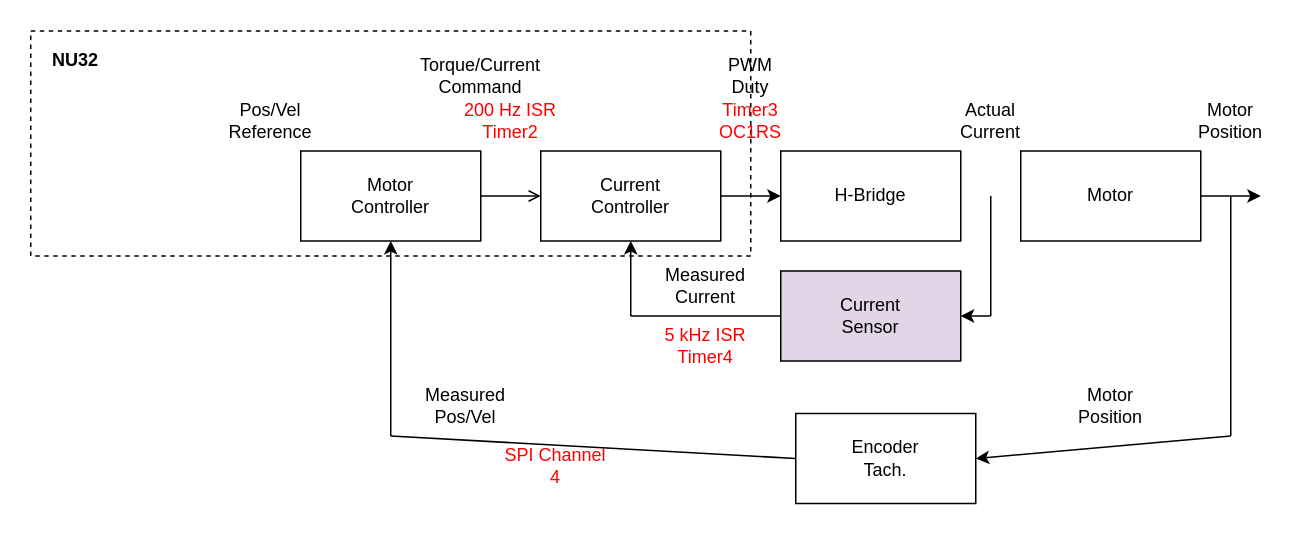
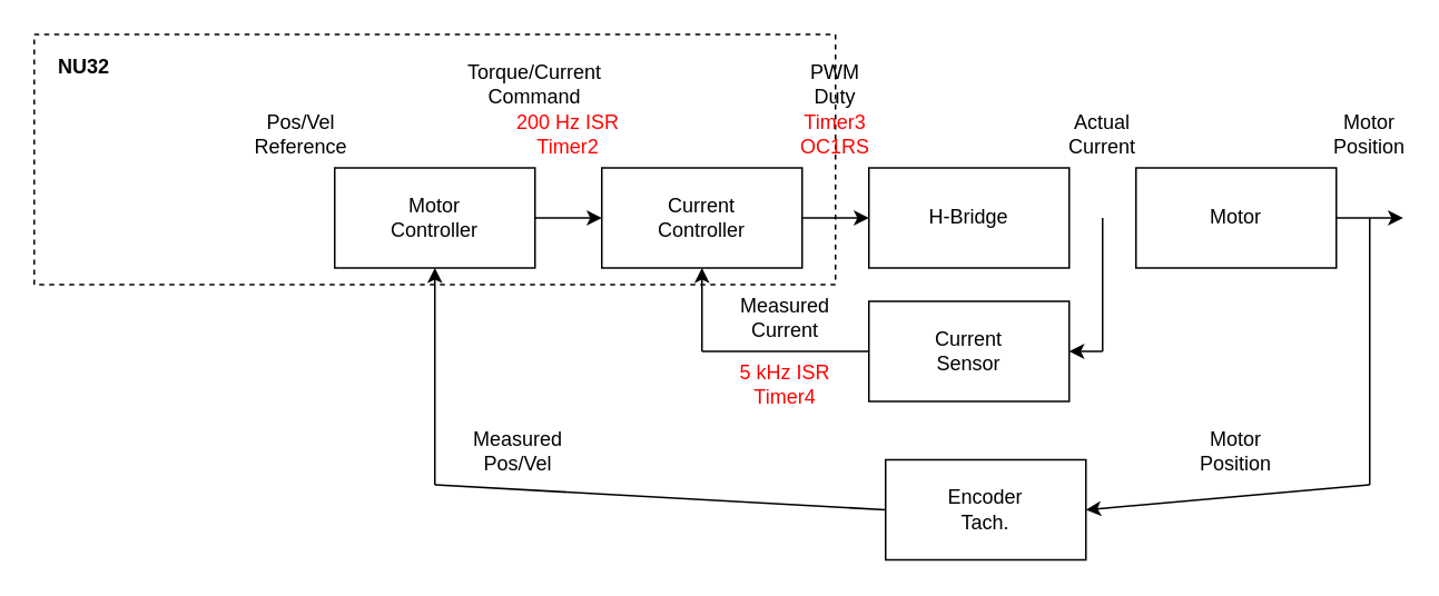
  <mxCell id="0" />
  <mxCell id="1" parent="0" />
  <mxCell id="2" value="" style="rounded=0;whiteSpace=wrap;html=1;dashed=1;" vertex="1" parent="1"><mxGeometry x="20" y="20" width="480" height="150" as="geometry" /></mxCell>
- <mxCell id="3" style="edgeStyle=orthogonalEdgeStyle;rounded=0;orthogonalLoop=1;jettySize=auto;html=1;entryX=0;entryY=0.5;entryDx=0;entryDy=0;endArrow=open;" edge="1" parent="1" source="4" target="6"><mxGeometry relative="1" as="geometry" /></mxCell>
+ <mxCell id="3" style="edgeStyle=orthogonalEdgeStyle;rounded=0;orthogonalLoop=1;jettySize=auto;html=1;entryX=0;entryY=0.5;entryDx=0;entryDy=0;" edge="1" parent="1" source="4" target="6"><mxGeometry relative="1" as="geometry" /></mxCell>
  <mxCell id="4" value="&lt;div&gt;Motor&lt;/div&gt;&lt;div&gt;Controller&lt;/div&gt;" style="rounded=0;whiteSpace=wrap;html=1;" vertex="1" parent="1"><mxGeometry x="200" y="100" width="120" height="60" as="geometry" /></mxCell>
  <mxCell id="5" style="edgeStyle=orthogonalEdgeStyle;rounded=0;orthogonalLoop=1;jettySize=auto;html=1;exitX=1;exitY=0.5;exitDx=0;exitDy=0;entryX=0;entryY=0.5;entryDx=0;entryDy=0;" edge="1" parent="1" source="6" target="7"><mxGeometry relative="1" as="geometry" /></mxCell>
  <mxCell id="6" value="&lt;div&gt;Current&lt;/div&gt;&lt;div&gt;Controller&lt;br&gt;&lt;/div&gt;" style="rounded=0;whiteSpace=wrap;html=1;" vertex="1" parent="1"><mxGeometry x="360" y="100" width="120" height="60" as="geometry" /></mxCell>
  <mxCell id="7" value="H-Bridge" style="rounded=0;whiteSpace=wrap;html=1;" vertex="1" parent="1"><mxGeometry x="520" y="100" width="120" height="60" as="geometry" /></mxCell>
  <mxCell id="8" style="edgeStyle=orthogonalEdgeStyle;rounded=0;orthogonalLoop=1;jettySize=auto;html=1;exitX=1;exitY=0.5;exitDx=0;exitDy=0;" edge="1" parent="1" source="9"><mxGeometry relative="1" as="geometry"><mxPoint x="840" y="130" as="targetPoint" /></mxGeometry></mxCell>
  <mxCell id="9" value="Motor" style="rounded=0;whiteSpace=wrap;html=1;" vertex="1" parent="1"><mxGeometry x="680" y="100" width="120" height="60" as="geometry" /></mxCell>
- <mxCell id="10" value="&lt;div&gt;Current&lt;/div&gt;&lt;div&gt;Sensor&lt;br&gt;&lt;/div&gt;" style="rounded=0;whiteSpace=wrap;html=1;fillColor=#e1d5e7;" vertex="1" parent="1"><mxGeometry x="520" y="180" width="120" height="60" as="geometry" /></mxCell>
+ <mxCell id="10" value="&lt;div&gt;Current&lt;/div&gt;&lt;div&gt;Sensor&lt;br&gt;&lt;/div&gt;" style="rounded=0;whiteSpace=wrap;html=1;" vertex="1" parent="1"><mxGeometry x="520" y="180" width="120" height="60" as="geometry" /></mxCell>
  <mxCell id="11" value="" style="endArrow=classic;html=1;entryX=1;entryY=0.5;entryDx=0;entryDy=0;" edge="1" parent="1" target="10"><mxGeometry width="50" height="50" relative="1" as="geometry"><mxPoint x="660" y="210" as="sourcePoint" /><mxPoint x="450" y="330" as="targetPoint" /></mxGeometry></mxCell>
  <mxCell id="12" value="" style="endArrow=none;html=1;" edge="1" parent="1"><mxGeometry width="50" height="50" relative="1" as="geometry"><mxPoint x="660" y="210" as="sourcePoint" /><mxPoint x="660" y="130" as="targetPoint" /></mxGeometry></mxCell>
  <mxCell id="13" value="" style="endArrow=classic;html=1;entryX=0.5;entryY=1;entryDx=0;entryDy=0;" edge="1" parent="1" target="6"><mxGeometry width="50" height="50" relative="1" as="geometry"><mxPoint x="420" y="210" as="sourcePoint" /><mxPoint x="450" y="330" as="targetPoint" /></mxGeometry></mxCell>
  <mxCell id="14" value="" style="endArrow=none;html=1;entryX=0;entryY=0.5;entryDx=0;entryDy=0;" edge="1" parent="1" target="10"><mxGeometry width="50" height="50" relative="1" as="geometry"><mxPoint x="420" y="210" as="sourcePoint" /><mxPoint x="450" y="330" as="targetPoint" /></mxGeometry></mxCell>
  <mxCell id="15" value="&lt;div&gt;Encoder&lt;/div&gt;&lt;div&gt;Tach.&lt;br&gt;&lt;/div&gt;" style="rounded=0;whiteSpace=wrap;html=1;" vertex="1" parent="1"><mxGeometry x="530" y="275" width="120" height="60" as="geometry" /></mxCell>
  <mxCell id="16" value="" style="endArrow=none;html=1;" edge="1" parent="1"><mxGeometry width="50" height="50" relative="1" as="geometry"><mxPoint x="820" y="290" as="sourcePoint" /><mxPoint x="820" y="130" as="targetPoint" /></mxGeometry></mxCell>
  <mxCell id="17" value="" style="endArrow=classic;html=1;entryX=1;entryY=0.5;entryDx=0;entryDy=0;" edge="1" parent="1" target="15"><mxGeometry width="50" height="50" relative="1" as="geometry"><mxPoint x="820" y="290" as="sourcePoint" /><mxPoint x="450" y="330" as="targetPoint" /></mxGeometry></mxCell>
  <mxCell id="18" value="" style="endArrow=classic;html=1;entryX=0.5;entryY=1;entryDx=0;entryDy=0;" edge="1" parent="1" target="4"><mxGeometry width="50" height="50" relative="1" as="geometry"><mxPoint x="260" y="290" as="sourcePoint" /><mxPoint x="450" y="330" as="targetPoint" /></mxGeometry></mxCell>
  <mxCell id="19" value="" style="endArrow=none;html=1;entryX=0;entryY=0.5;entryDx=0;entryDy=0;" edge="1" parent="1" target="15"><mxGeometry width="50" height="50" relative="1" as="geometry"><mxPoint x="260" y="290" as="sourcePoint" /><mxPoint x="450" y="330" as="targetPoint" /></mxGeometry></mxCell>
  <mxCell id="20" value="&lt;div align=&quot;center&quot;&gt;Pos/Vel&lt;/div&gt;&lt;div align=&quot;center&quot;&gt;Reference&lt;br&gt;&lt;/div&gt;" style="text;html=1;strokeColor=none;fillColor=none;align=center;verticalAlign=middle;whiteSpace=wrap;rounded=0;" vertex="1" parent="1"><mxGeometry x="160" y="70" width="40" height="20" as="geometry" /></mxCell>
  <mxCell id="21" value="&lt;div&gt;Torque/Current&lt;/div&gt;&lt;div&gt;Command&lt;/div&gt;" style="text;html=1;strokeColor=none;fillColor=none;align=center;verticalAlign=middle;whiteSpace=wrap;rounded=0;" vertex="1" parent="1"><mxGeometry x="300" y="40" width="40" height="20" as="geometry" /></mxCell>
  <mxCell id="22" value="PWM Duty" style="text;html=1;strokeColor=none;fillColor=none;align=center;verticalAlign=middle;whiteSpace=wrap;rounded=0;" vertex="1" parent="1"><mxGeometry x="480" y="40" width="40" height="20" as="geometry" /></mxCell>
  <mxCell id="23" value="Actual Current" style="text;html=1;strokeColor=none;fillColor=none;align=center;verticalAlign=middle;whiteSpace=wrap;rounded=0;" vertex="1" parent="1"><mxGeometry x="640" y="70" width="40" height="20" as="geometry" /></mxCell>
  <mxCell id="24" value="&lt;div&gt;Motor&lt;/div&gt;&lt;div&gt;Position&lt;br&gt;&lt;/div&gt;" style="text;html=1;strokeColor=none;fillColor=none;align=center;verticalAlign=middle;whiteSpace=wrap;rounded=0;" vertex="1" parent="1"><mxGeometry x="720" y="260" width="40" height="20" as="geometry" /></mxCell>
  <mxCell id="25" value="&lt;div&gt;Measured&lt;/div&gt;&lt;div&gt;Pos/Vel&lt;br&gt;&lt;/div&gt;" style="text;html=1;strokeColor=none;fillColor=none;align=center;verticalAlign=middle;whiteSpace=wrap;rounded=0;" vertex="1" parent="1"><mxGeometry x="290" y="260" width="40" height="20" as="geometry" /></mxCell>
  <mxCell id="26" value="&lt;div&gt;Measured&lt;/div&gt;&lt;div&gt;Current&lt;/div&gt;" style="text;html=1;strokeColor=none;fillColor=none;align=center;verticalAlign=middle;whiteSpace=wrap;rounded=0;" vertex="1" parent="1"><mxGeometry x="450" y="180" width="40" height="20" as="geometry" /></mxCell>
  <mxCell id="27" value="&lt;div&gt;Motor&lt;/div&gt;&lt;div&gt;Position&lt;br&gt;&lt;/div&gt;" style="text;html=1;strokeColor=none;fillColor=none;align=center;verticalAlign=middle;whiteSpace=wrap;rounded=0;" vertex="1" parent="1"><mxGeometry x="800" y="70" width="40" height="20" as="geometry" /></mxCell>
- <mxCell id="28" value="&lt;div&gt;&lt;font color=&quot;#FF0000&quot;&gt;SPI Channel 4&lt;br&gt;&lt;/font&gt;&lt;/div&gt;" style="text;html=1;strokeColor=none;fillColor=none;align=center;verticalAlign=middle;whiteSpace=wrap;rounded=0;" vertex="1" parent="1"><mxGeometry x="335" y="300" width="70" height="20" as="geometry" /></mxCell>
  <mxCell id="29" value="&lt;div&gt;&lt;font color=&quot;#FF0000&quot;&gt;5 kHz ISR&lt;/font&gt;&lt;/div&gt;&lt;div&gt;&lt;font color=&quot;#FF0000&quot;&gt;Timer4&lt;br&gt;&lt;/font&gt;&lt;/div&gt;" style="text;html=1;strokeColor=none;fillColor=none;align=center;verticalAlign=middle;whiteSpace=wrap;rounded=0;" vertex="1" parent="1"><mxGeometry x="430" y="220" width="80" height="20" as="geometry" /></mxCell>
  <mxCell id="30" value="&lt;b&gt;NU32&lt;/b&gt;" style="text;html=1;strokeColor=none;fillColor=none;align=center;verticalAlign=middle;whiteSpace=wrap;rounded=0;" vertex="1" parent="1"><mxGeometry x="30" y="30" width="40" height="20" as="geometry" /></mxCell>
  <mxCell id="31" value="&lt;div&gt;&lt;font color=&quot;#FF0000&quot;&gt;200 Hz ISR&lt;/font&gt;&lt;/div&gt;&lt;div&gt;&lt;font color=&quot;#FF0000&quot;&gt;Timer2&lt;br&gt;&lt;/font&gt;&lt;/div&gt;" style="text;html=1;strokeColor=none;fillColor=none;align=center;verticalAlign=middle;whiteSpace=wrap;rounded=0;" vertex="1" parent="1"><mxGeometry x="300" y="70" width="80" height="20" as="geometry" /></mxCell>
  <mxCell id="32" value="&lt;div&gt;&lt;font color=&quot;#FF0000&quot;&gt;Timer3&lt;/font&gt;&lt;/div&gt;&lt;div&gt;&lt;font color=&quot;#FF0000&quot;&gt;OC1RS&lt;br&gt;&lt;/font&gt;&lt;/div&gt;" style="text;html=1;strokeColor=none;fillColor=none;align=center;verticalAlign=middle;whiteSpace=wrap;rounded=0;" vertex="1" parent="1"><mxGeometry x="460" y="70" width="80" height="20" as="geometry" /></mxCell>
